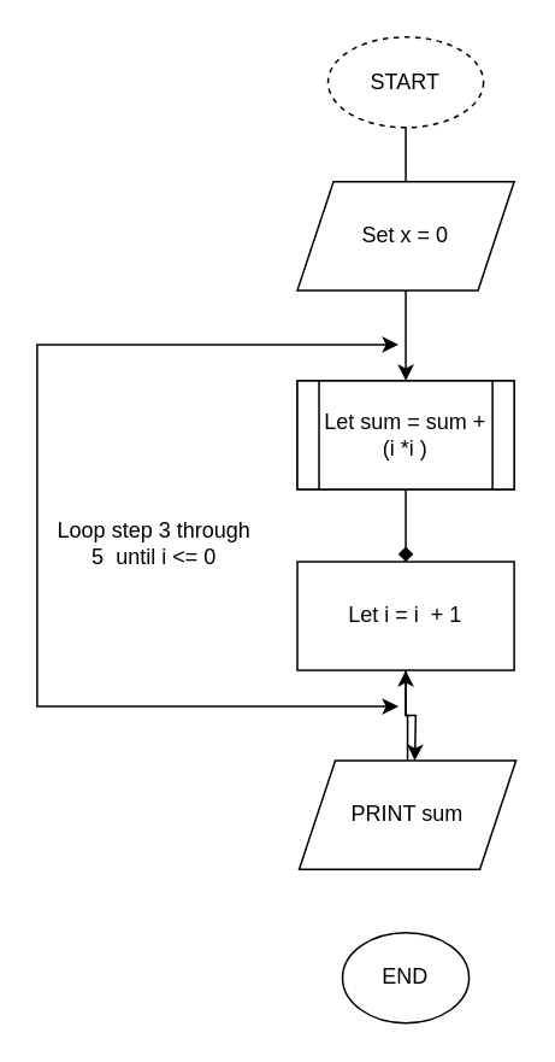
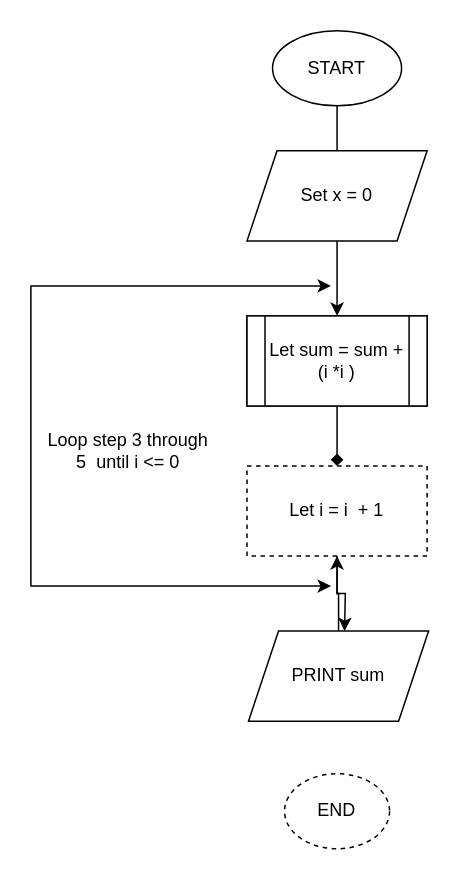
  <mxCell id="0" />
  <mxCell id="1" parent="0" />
  <mxCell id="2" value="" style="edgeStyle=orthogonalEdgeStyle;rounded=0;orthogonalLoop=1;jettySize=auto;html=1;endArrow=none;" edge="1" parent="1" source="3" target="5"><mxGeometry relative="1" as="geometry" /></mxCell>
- <mxCell id="3" value="START" style="ellipse;whiteSpace=wrap;html=1;dashed=1;" vertex="1" parent="1"><mxGeometry x="181" y="20" width="86" height="50" as="geometry" /></mxCell>
+ <mxCell id="3" value="START" style="ellipse;whiteSpace=wrap;html=1;" vertex="1" parent="1"><mxGeometry x="181" y="20" width="86" height="50" as="geometry" /></mxCell>
  <mxCell id="4" value="" style="edgeStyle=orthogonalEdgeStyle;rounded=0;orthogonalLoop=1;jettySize=auto;html=1;" edge="1" parent="1" source="5" target="6"><mxGeometry relative="1" as="geometry" /></mxCell>
  <mxCell id="5" value="Set x = 0" style="shape=parallelogram;perimeter=parallelogramPerimeter;whiteSpace=wrap;html=1;fixedSize=1;" vertex="1" parent="1"><mxGeometry x="164" y="100" width="120" height="60" as="geometry" /></mxCell>
  <mxCell id="6" value="" style="rounded=0;whiteSpace=wrap;html=1;" vertex="1" parent="1"><mxGeometry x="164" y="210" width="120" height="60" as="geometry" /></mxCell>
  <mxCell id="7" value="" style="edgeStyle=orthogonalEdgeStyle;rounded=0;orthogonalLoop=1;jettySize=auto;html=1;endArrow=diamond;" edge="1" parent="1" source="8" target="10"><mxGeometry relative="1" as="geometry" /></mxCell>
  <mxCell id="8" value="Let sum = sum + (i *i )" style="shape=process;whiteSpace=wrap;html=1;backgroundOutline=1;" vertex="1" parent="1"><mxGeometry x="164" y="210" width="120" height="60" as="geometry" /></mxCell>
  <mxCell id="9" value="" style="edgeStyle=orthogonalEdgeStyle;rounded=0;orthogonalLoop=1;jettySize=auto;html=1;" edge="1" parent="1" source="10"><mxGeometry relative="1" as="geometry"><mxPoint x="229" y="420" as="targetPoint" /></mxGeometry></mxCell>
- <mxCell id="10" value="Let i = i&amp;nbsp; + 1" style="rounded=0;whiteSpace=wrap;html=1;" vertex="1" parent="1"><mxGeometry x="164" y="310" width="120" height="60" as="geometry" /></mxCell>
- <mxCell id="11" value="END" style="ellipse;whiteSpace=wrap;html=1;" vertex="1" parent="1"><mxGeometry x="189" y="515" width="70" height="50" as="geometry" /></mxCell>
+ <mxCell id="10" value="Let i = i&amp;nbsp; + 1" style="rounded=0;whiteSpace=wrap;html=1;dashed=1;" vertex="1" parent="1"><mxGeometry x="164" y="310" width="120" height="60" as="geometry" /></mxCell>
+ <mxCell id="11" value="END" style="ellipse;whiteSpace=wrap;html=1;dashed=1;" vertex="1" parent="1"><mxGeometry x="189" y="515" width="70" height="50" as="geometry" /></mxCell>
  <mxCell id="12" value="" style="edgeStyle=orthogonalEdgeStyle;rounded=0;orthogonalLoop=1;jettySize=auto;html=1;" edge="1" parent="1" source="13" target="10"><mxGeometry relative="1" as="geometry" /></mxCell>
  <mxCell id="13" value="PRINT sum" style="shape=parallelogram;perimeter=parallelogramPerimeter;whiteSpace=wrap;html=1;fixedSize=1;" vertex="1" parent="1"><mxGeometry x="165" y="420" width="120" height="60" as="geometry" /></mxCell>
  <mxCell id="14" value="" style="endArrow=classic;startArrow=classic;html=1;rounded=0;" edge="1" parent="1"><mxGeometry width="50" height="50" relative="1" as="geometry"><mxPoint x="220" y="390" as="sourcePoint" /><mxPoint x="220" y="190" as="targetPoint" /><Array as="points"><mxPoint x="20" y="390" /><mxPoint x="20" y="190" /></Array></mxGeometry></mxCell>
  <mxCell id="15" value="Loop step 3 through 5&amp;nbsp; until i &amp;lt;= 0" style="text;html=1;strokeColor=none;fillColor=none;align=center;verticalAlign=middle;whiteSpace=wrap;rounded=0;" vertex="1" parent="1"><mxGeometry x="30" y="260" width="110" height="80" as="geometry" /></mxCell>
